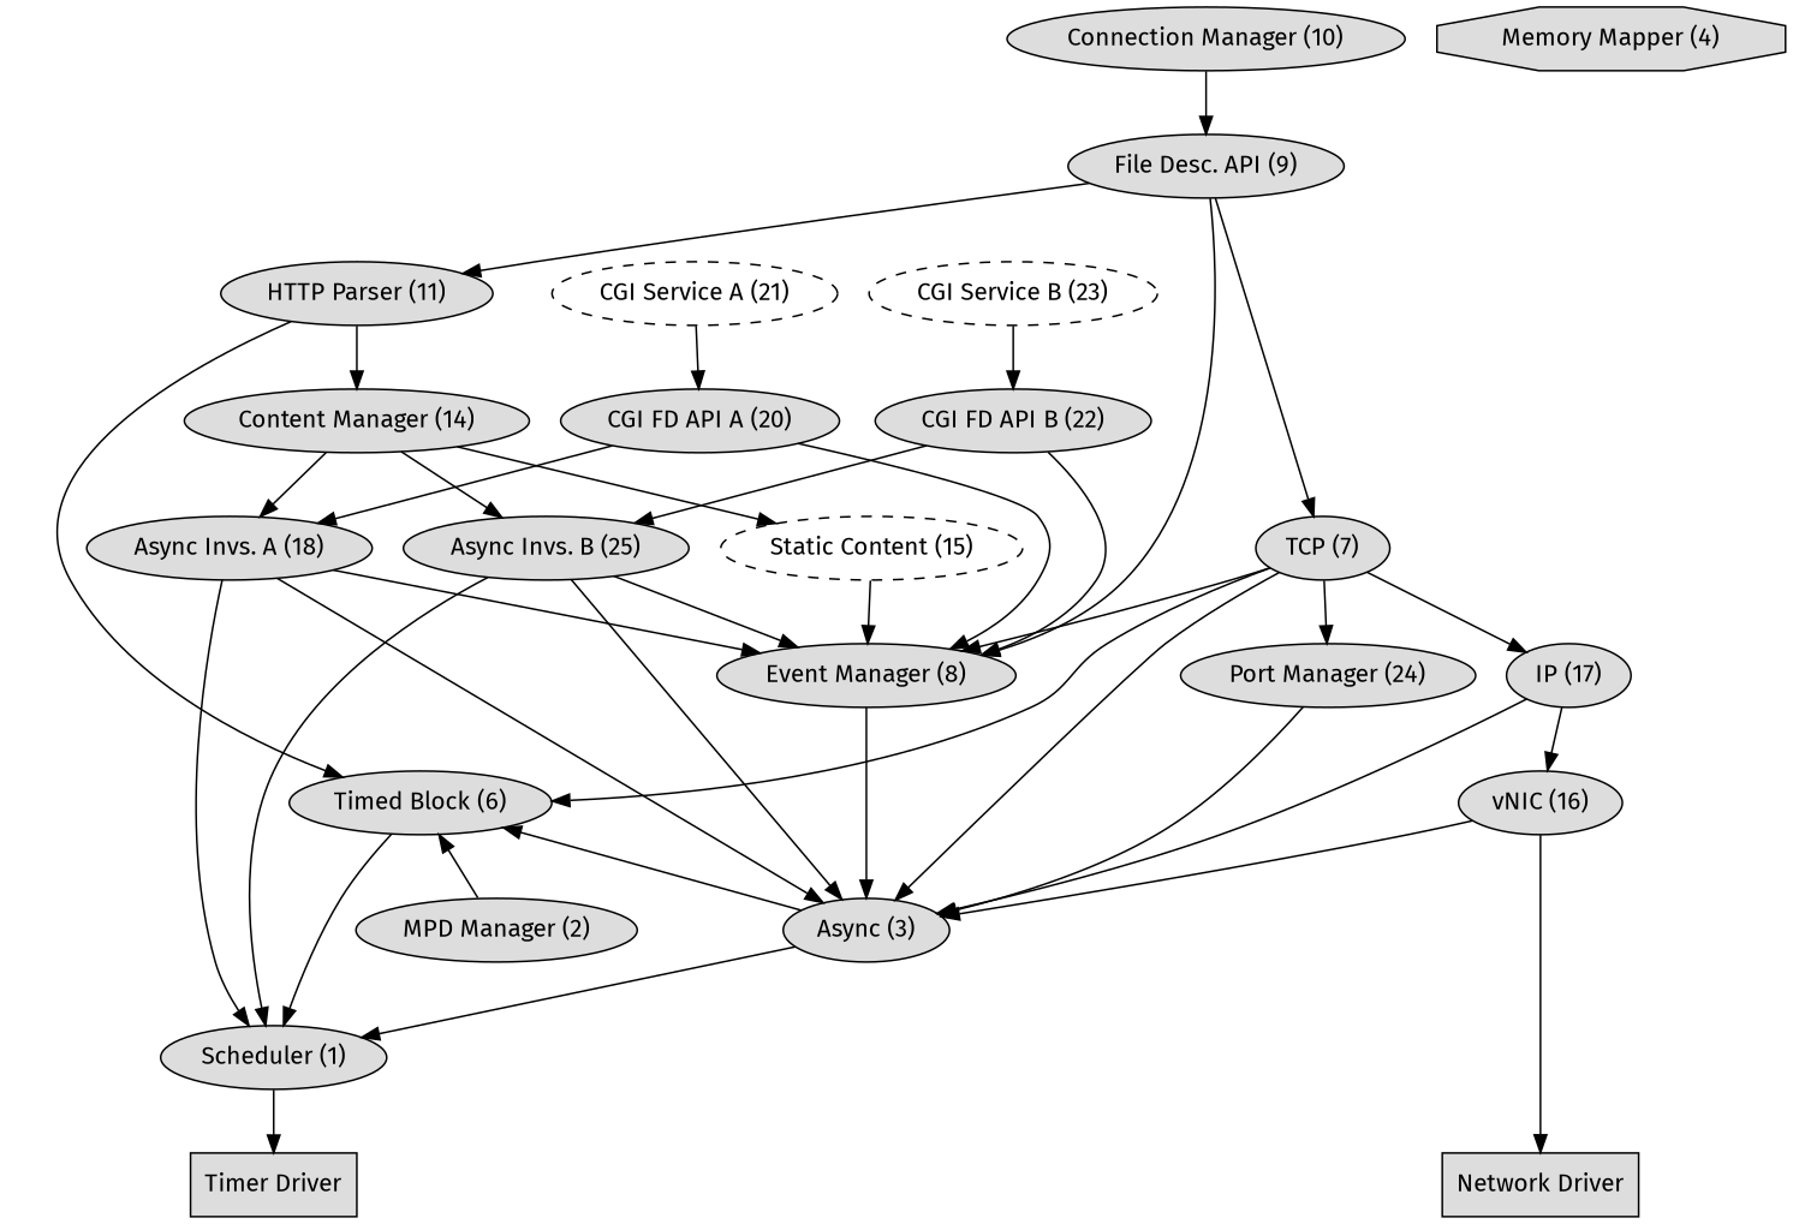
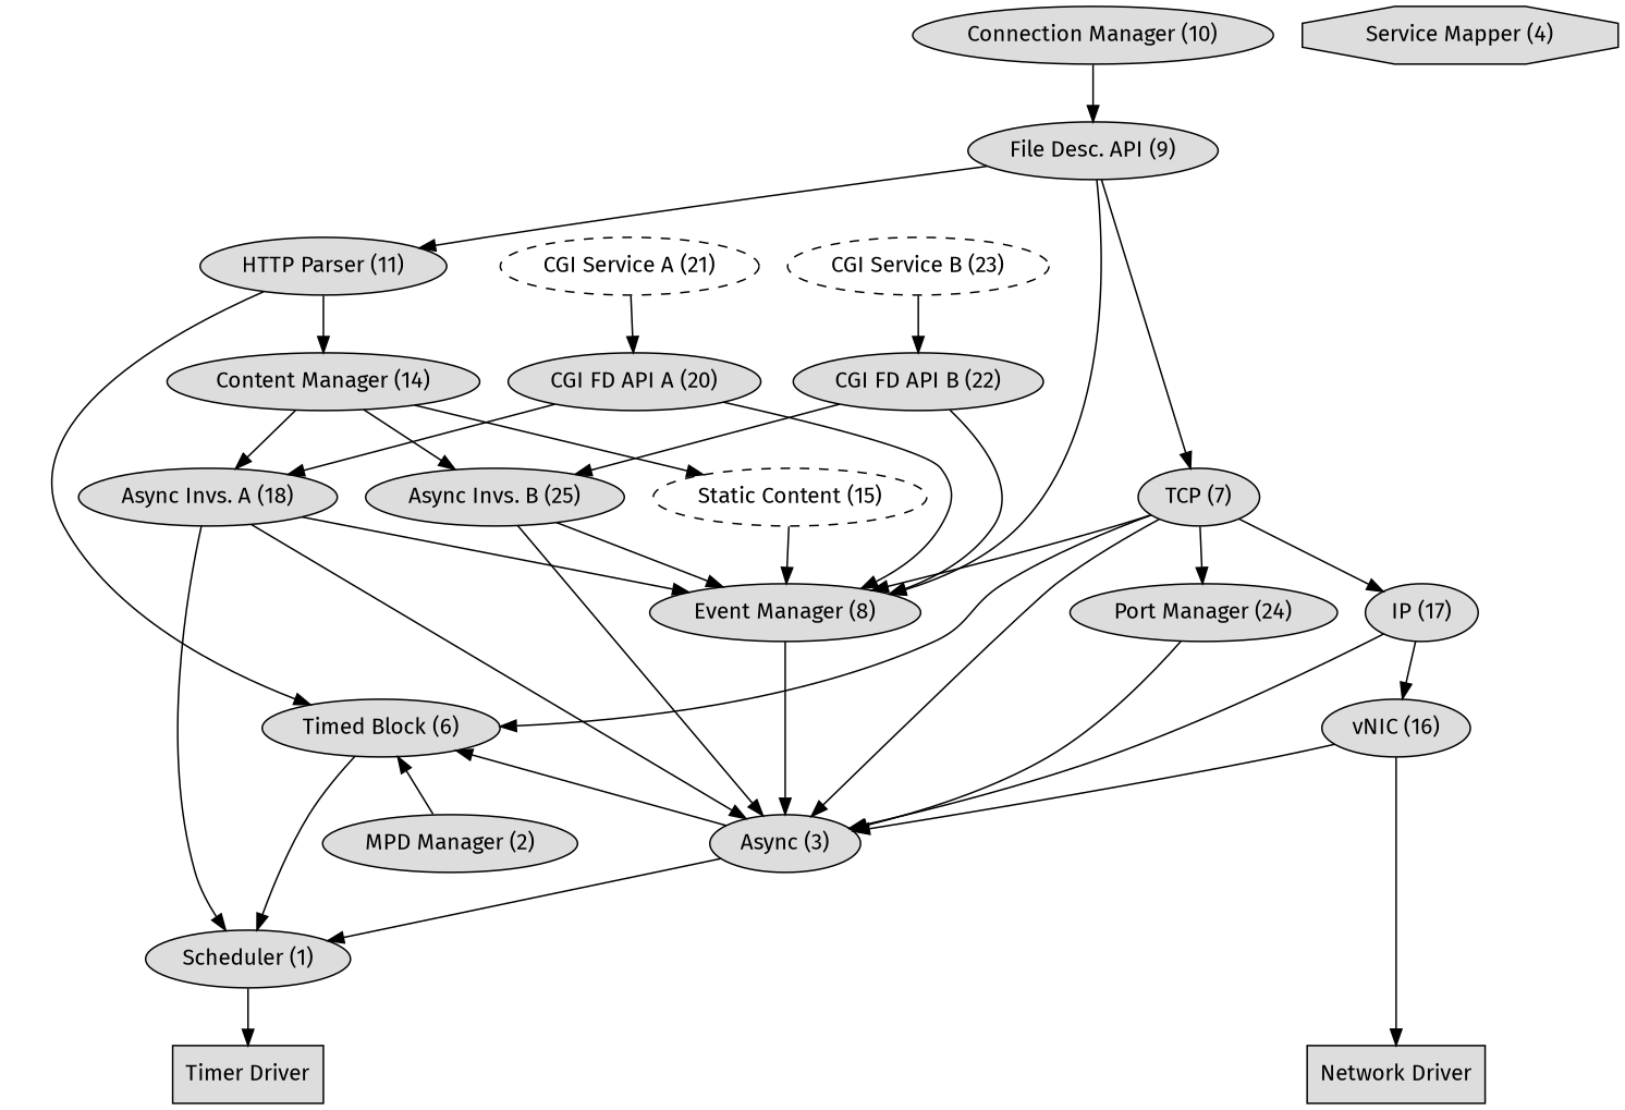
  digraph {
    fontname="Fira Sans"
    splines=true
    node [fillcolor="#dddddd" fontname="Fira Sans" style=filled]
    edge [fontname="Fira Sans"]
    "Network Driver" [shape=box]
    "Timer Driver" [shape=box]
    "IP (17)"
    "Port Manager (24)"
    "Event Manager (8)"
    "MPD Manager (2)"
    n7 [label="Async (3)"]
    "Timed Block (6)"
    "vNIC (16)"
    "Scheduler (1)"
-   "Memory Mapper (4)" [shape=octagon]
+   "Memory Mapper (4)" [shape=octagon label="Service Mapper (4)"]
    "Connection Manager (10)"
    "File Desc. API (9)"
    "TCP (7)"
    "HTTP Parser (11)"
    "Content Manager (14)"
    "Async Invs. A (18)"
    "Async Invs. B (25)"
    "Static Content (15)" [style=dashed]
    "CGI Service A (21)" [style=dashed]
    "CGI FD API A (20)"
    "CGI Service B (23)" [style=dashed]
    "CGI FD API B (22)"
    subgraph sub_1 {
      rank=same
      "Network Driver"
      "Timer Driver"
    }
    subgraph sub_2 {
      rank=same
      "IP (17)"
      "Port Manager (24)"
      "Event Manager (8)"
    }
    subgraph sub_3 {
      rank=same
      "MPD Manager (2)"
      n7
    }
    subgraph sub_4 {
      rank=same
      "Timed Block (6)"
      "vNIC (16)"
    }
    "IP (17)" -> n7
    "IP (17)" -> "vNIC (16)"
    "Port Manager (24)" -> n7
    "Event Manager (8)" -> n7
    "MPD Manager (2)" -> "Timed Block (6)"
    n7 -> "Timed Block (6)"
    n7 -> "Scheduler (1)"
    "Timed Block (6)" -> "Scheduler (1)"
    "vNIC (16)" -> "Network Driver"
    "vNIC (16)" -> n7
    "Scheduler (1)" -> "Timer Driver"
    "Connection Manager (10)" -> "File Desc. API (9)"
    "File Desc. API (9)" -> "Event Manager (8)"
    "File Desc. API (9)" -> "TCP (7)"
    "File Desc. API (9)" -> "HTTP Parser (11)"
    "TCP (7)" -> "IP (17)"
    "TCP (7)" -> "Port Manager (24)"
    "TCP (7)" -> "Event Manager (8)"
    "TCP (7)" -> n7
    "TCP (7)" -> "Timed Block (6)"
    "HTTP Parser (11)" -> "Timed Block (6)"
    "HTTP Parser (11)" -> "Content Manager (14)"
    "Content Manager (14)" -> "Async Invs. A (18)"
    "Content Manager (14)" -> "Async Invs. B (25)"
    "Content Manager (14)" -> "Static Content (15)"
    "Async Invs. A (18)" -> "Event Manager (8)"
    "Async Invs. A (18)" -> n7
    "Async Invs. A (18)" -> "Scheduler (1)"
    "Async Invs. B (25)" -> "Event Manager (8)"
    "Async Invs. B (25)" -> n7
-   "Async Invs. B (25)" -> "Scheduler (1)"
    "Static Content (15)" -> "Event Manager (8)"
    "CGI Service A (21)" -> "CGI FD API A (20)"
    "CGI FD API A (20)" -> "Event Manager (8)"
    "CGI FD API A (20)" -> "Async Invs. A (18)"
    "CGI Service B (23)" -> "CGI FD API B (22)"
    "CGI FD API B (22)" -> "Event Manager (8)"
    "CGI FD API B (22)" -> "Async Invs. B (25)"
  }
